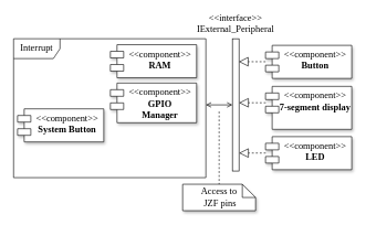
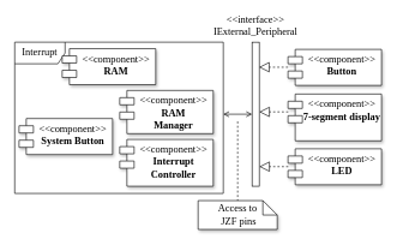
  <mxCell id="0" />
  <mxCell id="1" parent="0" />
  <mxCell id="2" value="Interrupt" style="shape=umlFrame;whiteSpace=wrap;html=1;pointerEvents=0;fontFamily=Cambria;fontSize=14;width=70;height=30;" parent="1" vertex="1"><mxGeometry x="20" y="58" width="290" height="210" as="geometry" /></mxCell>
- <mxCell id="3" value="&amp;lt;&amp;lt;component&amp;gt;&amp;gt;&lt;br style=&quot;font-size: 14px;&quot;&gt;&lt;b style=&quot;font-size: 14px;&quot;&gt;RAM&lt;/b&gt;" style="shape=module;align=left;spacingLeft=20;align=center;verticalAlign=top;whiteSpace=wrap;html=1;fontFamily=Cambria;shadow=1;fontSize=14;" parent="1" vertex="1"><mxGeometry x="166" y="67" width="130" height="50" as="geometry" /></mxCell>
- <mxCell id="4" value="&amp;lt;&amp;lt;component&amp;gt;&amp;gt;&lt;br style=&quot;font-size: 14px;&quot;&gt;&lt;b style=&quot;font-size: 14px;&quot;&gt;GPIO&lt;br style=&quot;font-size: 14px;&quot;&gt;Manager&lt;br style=&quot;font-size: 14px;&quot;&gt;&lt;/b&gt;" style="shape=module;align=left;spacingLeft=20;align=center;verticalAlign=top;whiteSpace=wrap;html=1;fontFamily=Cambria;shadow=1;fontSize=14;" parent="1" vertex="1"><mxGeometry x="166" y="125" width="130" height="60" as="geometry" /></mxCell>
+ <mxCell id="3" value="&amp;lt;&amp;lt;component&amp;gt;&amp;gt;&lt;br style=&quot;font-size: 14px;&quot;&gt;&lt;b style=&quot;font-size: 14px;&quot;&gt;RAM&lt;/b&gt;" style="shape=module;align=left;spacingLeft=20;align=center;verticalAlign=top;whiteSpace=wrap;html=1;fontFamily=Cambria;shadow=1;fontSize=14;" parent="1" vertex="1"><mxGeometry x="86" y="67" width="130" height="50" as="geometry" /></mxCell>
+ <mxCell id="4" value="&amp;lt;&amp;lt;component&amp;gt;&amp;gt;&lt;br style=&quot;font-size: 14px;&quot;&gt;&lt;b style=&quot;font-size: 14px;&quot;&gt;RAM&lt;br style=&quot;font-size: 14px;&quot;&gt;Manager&lt;br style=&quot;font-size: 14px;&quot;&gt;&lt;/b&gt;" style="shape=module;align=left;spacingLeft=20;align=center;verticalAlign=top;whiteSpace=wrap;html=1;fontFamily=Cambria;shadow=1;fontSize=14;" parent="1" vertex="1"><mxGeometry x="166" y="125" width="130" height="60" as="geometry" /></mxCell>
+ <mxCell id="5" value="&amp;lt;&amp;lt;component&amp;gt;&amp;gt;&lt;br style=&quot;font-size: 14px;&quot;&gt;&lt;b style=&quot;font-size: 14px;&quot;&gt;Interrupt Controller&lt;/b&gt;" style="shape=module;align=left;spacingLeft=20;align=center;verticalAlign=top;whiteSpace=wrap;html=1;fontFamily=Cambria;shadow=1;fontSize=14;" parent="1" vertex="1"><mxGeometry x="166" y="193" width="130" height="65" as="geometry" /></mxCell>
  <mxCell id="6" value="" style="html=1;points=[];perimeter=orthogonalPerimeter;outlineConnect=0;targetShapes=umlLifeline;portConstraint=eastwest;newEdgeStyle={&quot;edgeStyle&quot;:&quot;elbowEdgeStyle&quot;,&quot;elbow&quot;:&quot;vertical&quot;,&quot;curved&quot;:0,&quot;rounded&quot;:0};fontFamily=Cambria;fontSize=14;" parent="1" vertex="1"><mxGeometry x="350" y="58" width="10" height="200" as="geometry" /></mxCell>
  <mxCell id="7" value="" style="endArrow=open;startArrow=open;html=1;rounded=0;startFill=0;endFill=0;fontFamily=Cambria;fontSize=14;" parent="1" target="6" edge="1"><mxGeometry width="100" height="100" relative="1" as="geometry"><mxPoint x="310" y="158" as="sourcePoint" /><mxPoint x="410" y="58" as="targetPoint" /></mxGeometry></mxCell>
  <mxCell id="8" value="&amp;lt;&amp;lt;interface&amp;gt;&amp;gt;&lt;br style=&quot;font-size: 14px;&quot;&gt;IExternal_Peripheral" style="text;html=1;strokeColor=none;fillColor=none;align=center;verticalAlign=middle;whiteSpace=wrap;rounded=0;fontFamily=Cambria;fontSize=14;" parent="1" vertex="1"><mxGeometry x="266.25" y="20" width="177.5" height="30" as="geometry" /></mxCell>
  <mxCell id="9" value="&amp;lt;&amp;lt;component&amp;gt;&amp;gt;&lt;br style=&quot;font-size: 14px;&quot;&gt;&lt;b style=&quot;font-size: 14px;&quot;&gt;Button&lt;/b&gt;" style="shape=module;align=left;spacingLeft=20;align=center;verticalAlign=top;whiteSpace=wrap;html=1;fontFamily=Cambria;shadow=1;fontSize=14;" parent="1" vertex="1"><mxGeometry x="400" y="68" width="130" height="50" as="geometry" /></mxCell>
  <mxCell id="10" value="&amp;lt;&amp;lt;component&amp;gt;&amp;gt;&lt;br style=&quot;font-size: 14px;&quot;&gt;&lt;b style=&quot;font-size: 14px;&quot;&gt;7-segment display&lt;/b&gt;" style="shape=module;align=left;spacingLeft=20;align=center;verticalAlign=top;whiteSpace=wrap;html=1;fontFamily=Cambria;shadow=1;fontSize=14;" parent="1" vertex="1"><mxGeometry x="400" y="130" width="130" height="65" as="geometry" /></mxCell>
  <mxCell id="11" value="&amp;lt;&amp;lt;component&amp;gt;&amp;gt;&lt;br style=&quot;font-size: 14px;&quot;&gt;&lt;b style=&quot;font-size: 14px;&quot;&gt;LED&lt;/b&gt;" style="shape=module;align=left;spacingLeft=20;align=center;verticalAlign=top;whiteSpace=wrap;html=1;fontFamily=Cambria;shadow=1;fontSize=14;" parent="1" vertex="1"><mxGeometry x="400" y="206" width="130" height="50" as="geometry" /></mxCell>
  <mxCell id="12" value="&amp;lt;&amp;lt;component&amp;gt;&amp;gt;&lt;br style=&quot;font-size: 14px;&quot;&gt;&lt;b style=&quot;font-size: 14px;&quot;&gt;System Button&lt;/b&gt;" style="shape=module;align=left;spacingLeft=20;align=center;verticalAlign=top;whiteSpace=wrap;html=1;fontFamily=Cambria;shadow=1;fontSize=14;" parent="1" vertex="1"><mxGeometry x="26" y="164" width="130" height="50" as="geometry" /></mxCell>
  <mxCell id="13" value="Access to&lt;br style=&quot;font-size: 14px;&quot;&gt;&amp;nbsp;JZF pins" style="shape=note;size=20;whiteSpace=wrap;html=1;fontFamily=Cambria;shadow=1;fontSize=14;" parent="1" vertex="1"><mxGeometry x="275" y="278" width="110" height="40" as="geometry" /></mxCell>
  <mxCell id="14" value="" style="endArrow=none;dashed=1;html=1;rounded=0;entryX=0.5;entryY=0;entryDx=0;entryDy=0;entryPerimeter=0;fontFamily=Cambria;fontSize=14;" parent="1" target="13" edge="1"><mxGeometry width="50" height="50" relative="1" as="geometry"><mxPoint x="330" y="168" as="sourcePoint" /><mxPoint x="210" y="318" as="targetPoint" /></mxGeometry></mxCell>
  <mxCell id="15" value="" style="endArrow=block;dashed=1;endFill=0;endSize=12;html=1;rounded=0;fontFamily=Cambria;fontSize=14;" parent="1" edge="1"><mxGeometry width="160" relative="1" as="geometry"><mxPoint x="400.003" y="92.71" as="sourcePoint" /><mxPoint x="359.67" y="92.71" as="targetPoint" /></mxGeometry></mxCell>
  <mxCell id="16" value="" style="endArrow=block;dashed=1;endFill=0;endSize=12;html=1;rounded=0;fontFamily=Cambria;fontSize=14;" parent="1" edge="1"><mxGeometry width="160" relative="1" as="geometry"><mxPoint x="400.333" y="154.8" as="sourcePoint" /><mxPoint x="360" y="154.8" as="targetPoint" /></mxGeometry></mxCell>
  <mxCell id="17" value="" style="endArrow=block;dashed=1;endFill=0;endSize=12;html=1;rounded=0;fontFamily=Cambria;fontSize=14;" parent="1" edge="1"><mxGeometry width="160" relative="1" as="geometry"><mxPoint x="400.333" y="230.8" as="sourcePoint" /><mxPoint x="360" y="230.8" as="targetPoint" /></mxGeometry></mxCell>
